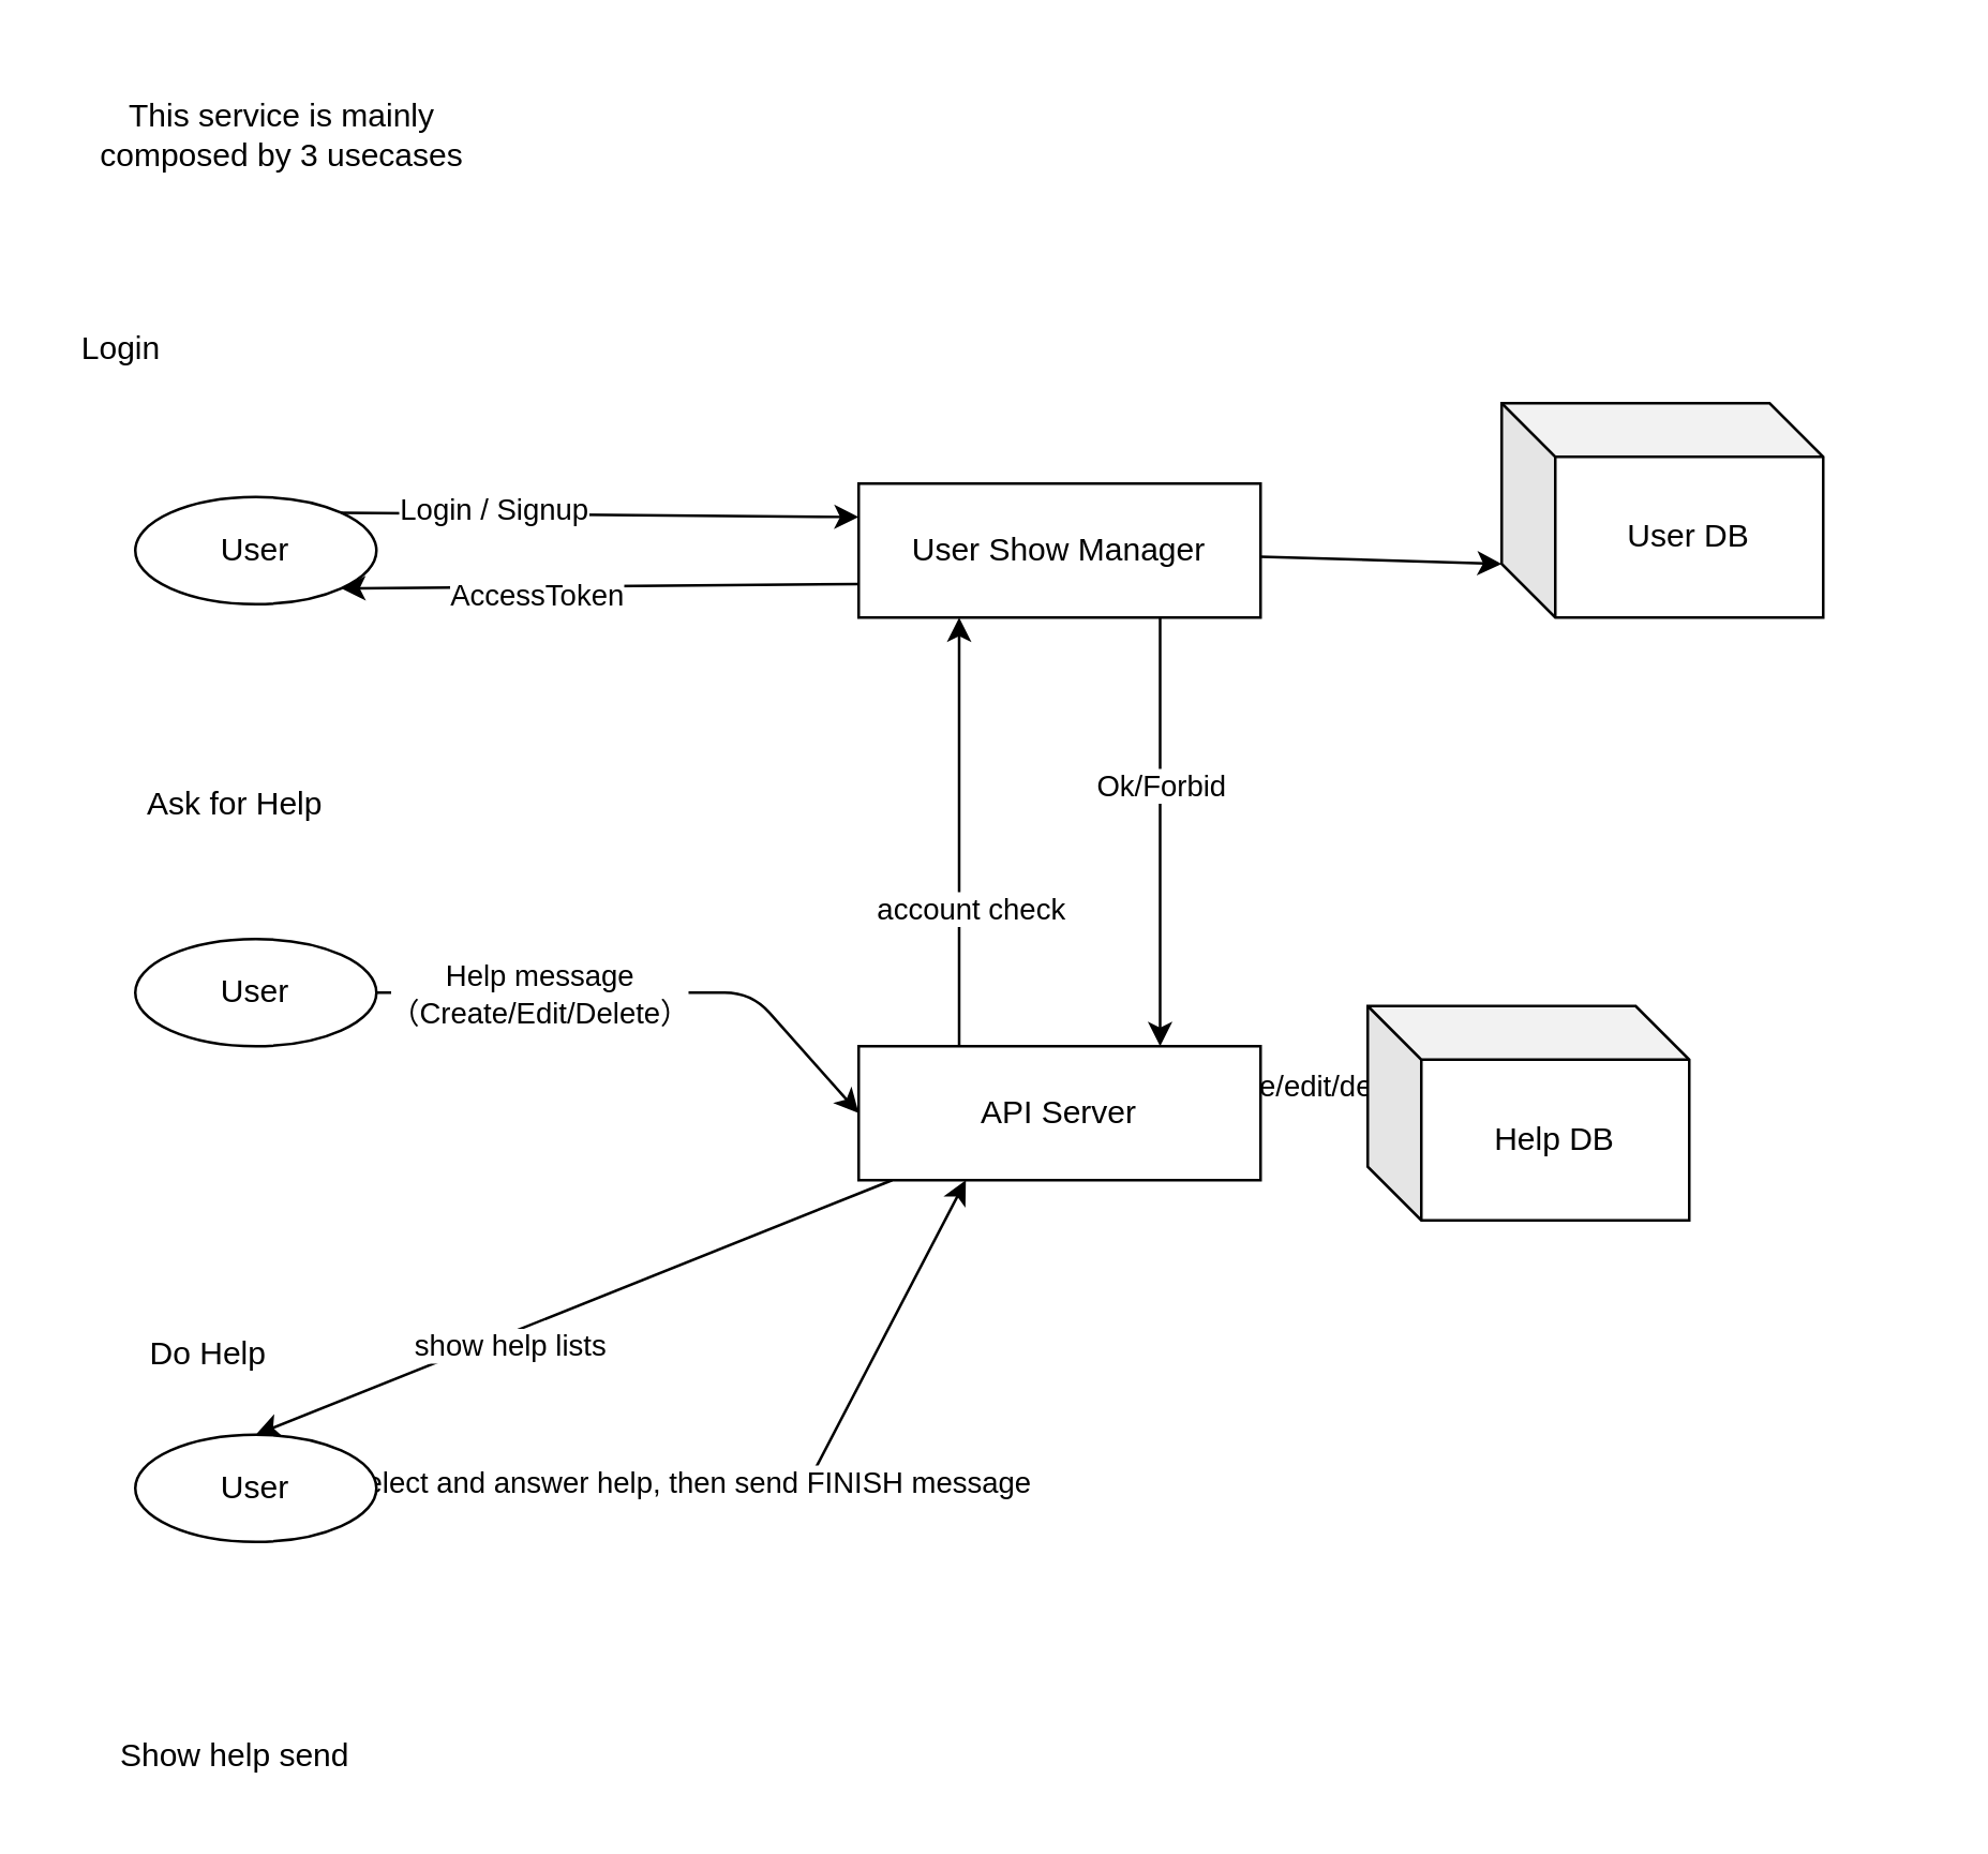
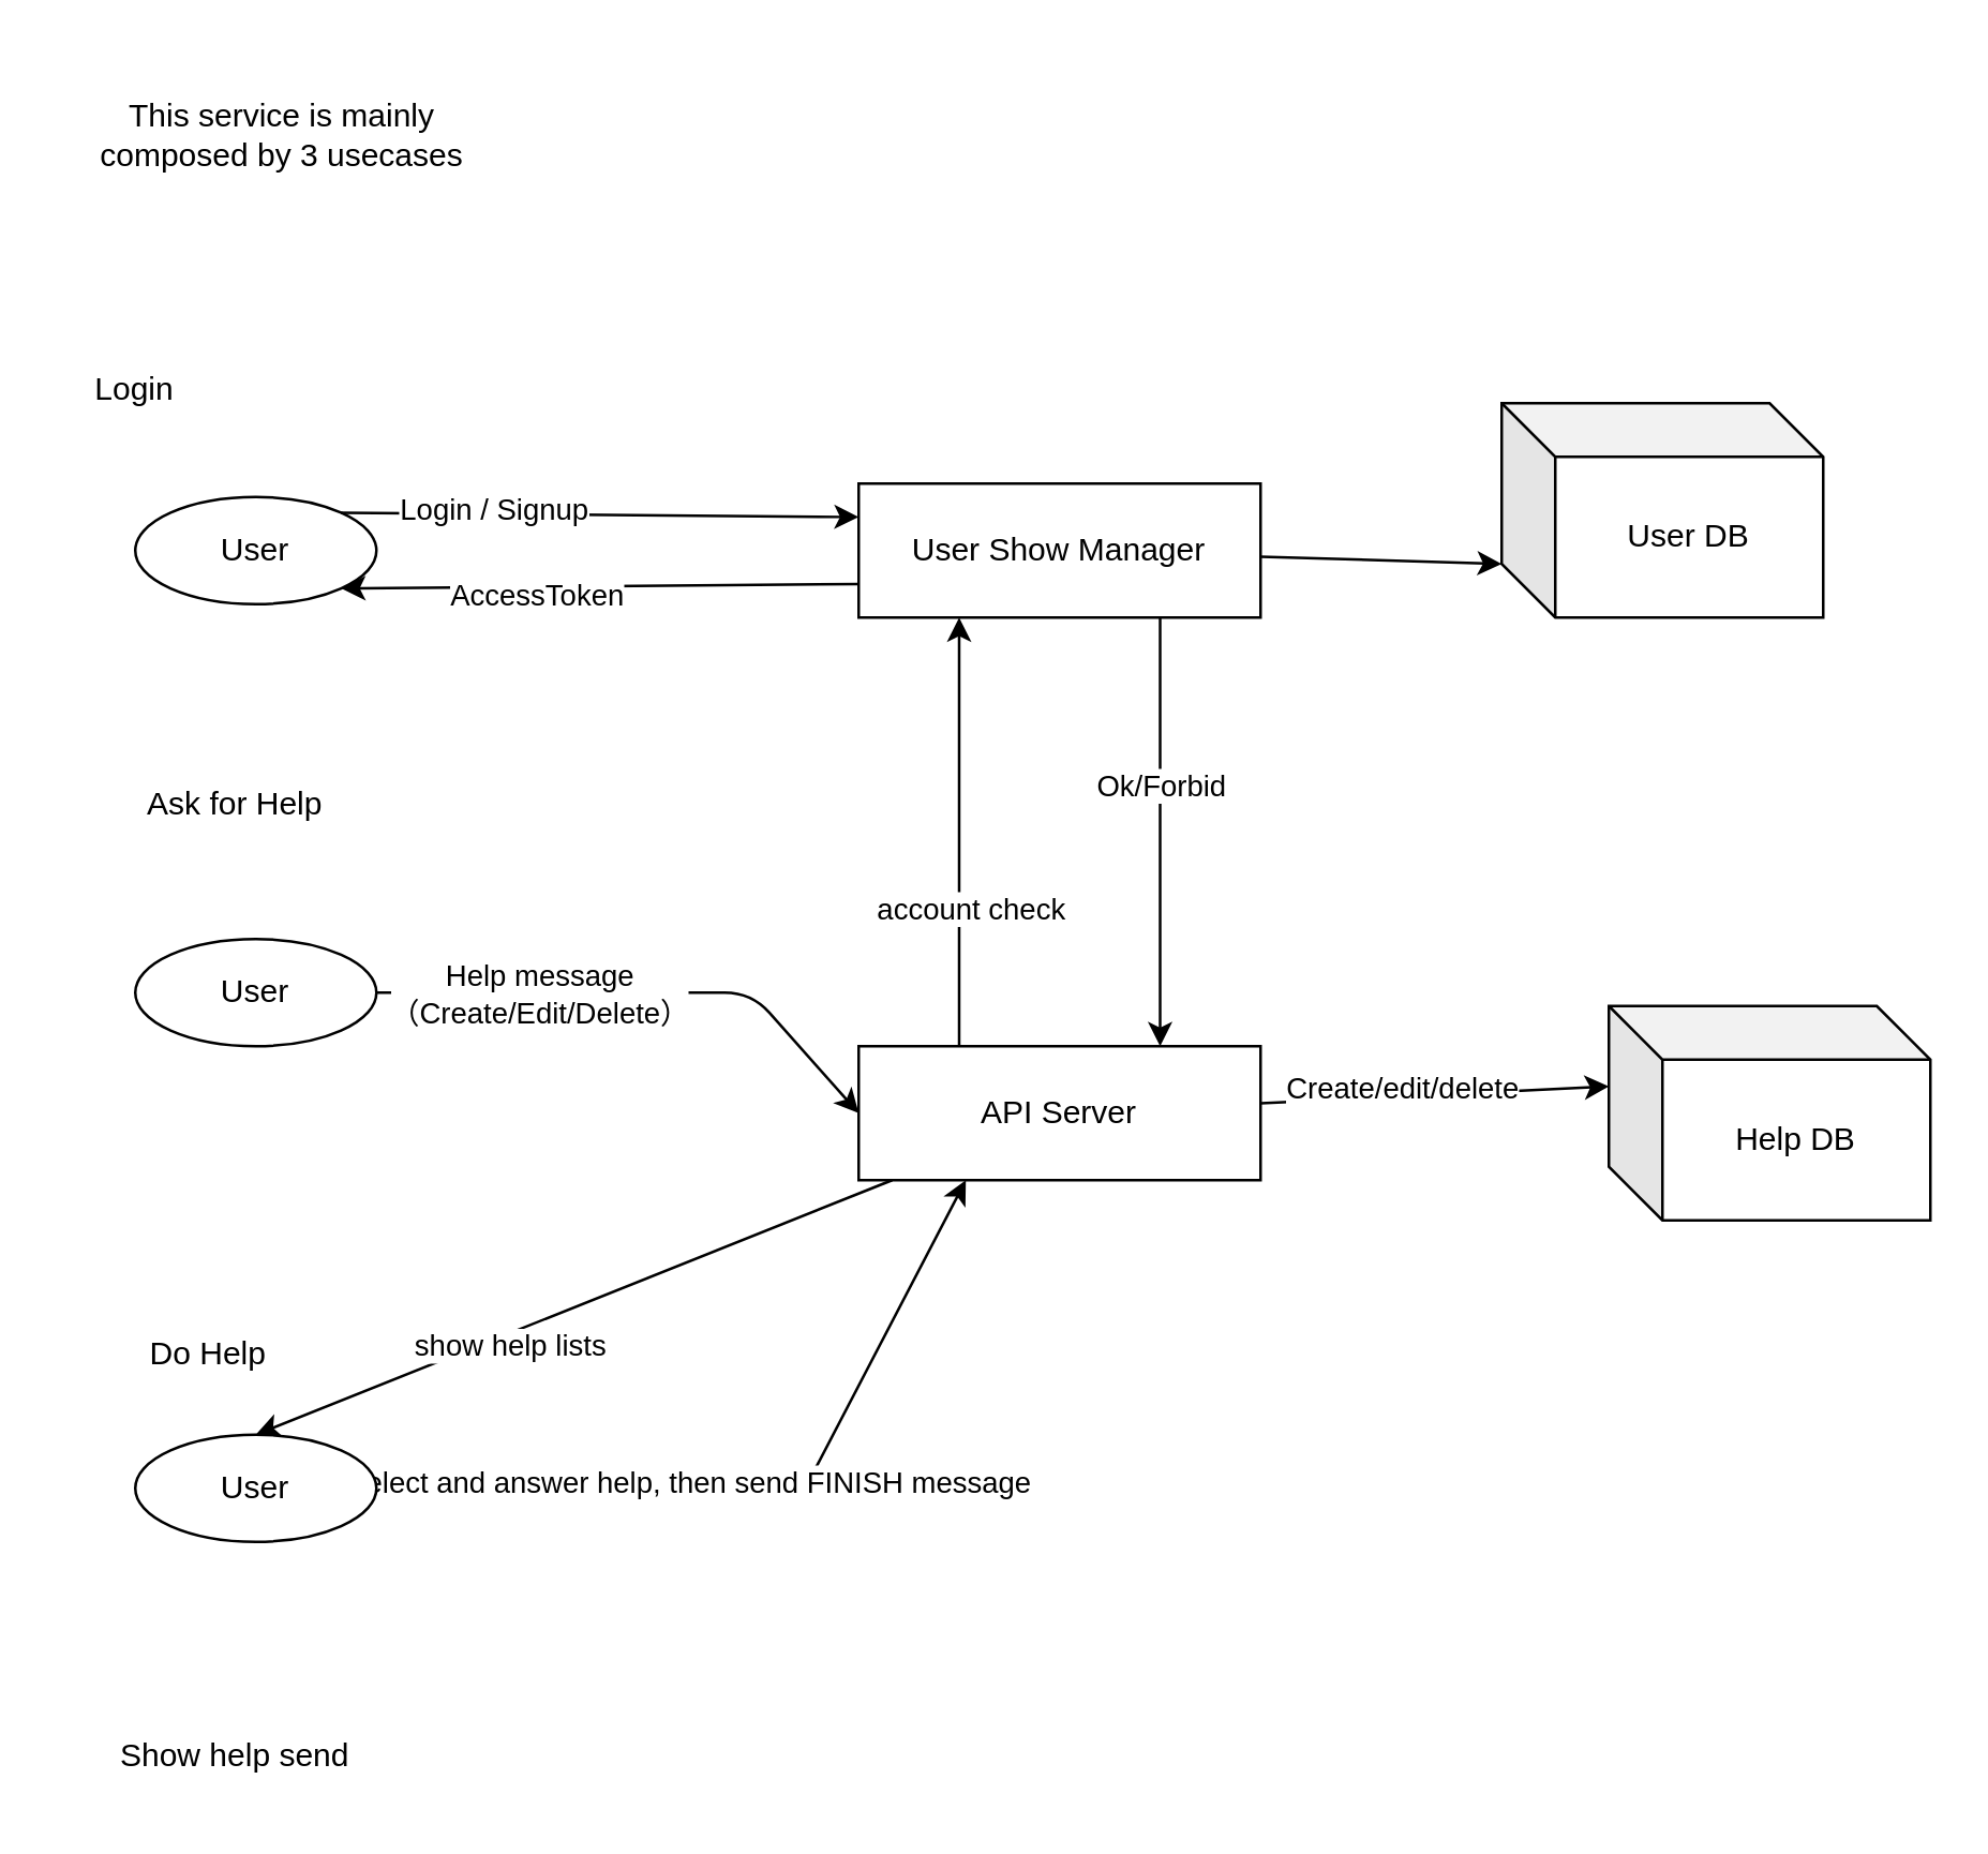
  <mxCell id="0" />
  <mxCell id="1" parent="0" />
  <mxCell id="2" style="edgeStyle=none;html=1;entryX=1;entryY=1;entryDx=0;entryDy=0;exitX=0;exitY=0.75;exitDx=0;exitDy=0;" edge="1" parent="1" source="7" target="13"><mxGeometry relative="1" as="geometry" /></mxCell>
  <mxCell id="3" value="AccessToken" style="edgeLabel;html=1;align=center;verticalAlign=middle;resizable=0;points=[];" vertex="1" connectable="0" parent="2"><mxGeometry x="0.253" y="3" relative="1" as="geometry"><mxPoint as="offset" /></mxGeometry></mxCell>
  <mxCell id="4" style="edgeStyle=none;html=1;entryX=0.75;entryY=0;entryDx=0;entryDy=0;exitX=0.75;exitY=1;exitDx=0;exitDy=0;" edge="1" parent="1" source="7" target="12"><mxGeometry relative="1" as="geometry" /></mxCell>
  <mxCell id="5" value="Ok/Forbid" style="edgeLabel;html=1;align=center;verticalAlign=middle;resizable=0;points=[];" vertex="1" connectable="0" parent="4"><mxGeometry x="-0.223" relative="1" as="geometry"><mxPoint as="offset" /></mxGeometry></mxCell>
  <mxCell id="6" style="edgeStyle=none;html=1;entryX=0;entryY=0;entryDx=0;entryDy=60;entryPerimeter=0;" edge="1" parent="1" source="7" target="25"><mxGeometry relative="1" as="geometry" /></mxCell>
  <mxCell id="7" value="User Show Manager" style="rounded=0;whiteSpace=wrap;html=1;" vertex="1" parent="1"><mxGeometry x="320" y="180" width="150" height="50" as="geometry" /></mxCell>
  <mxCell id="8" style="edgeStyle=none;html=1;entryX=0;entryY=0;entryDx=0;entryDy=30;entryPerimeter=0;" edge="1" parent="1" source="12" target="26"><mxGeometry relative="1" as="geometry" /></mxCell>
  <mxCell id="9" value="Create/edit/delete" style="edgeLabel;html=1;align=center;verticalAlign=middle;resizable=0;points=[];" vertex="1" connectable="0" parent="8"><mxGeometry x="-0.193" y="3" relative="1" as="geometry"><mxPoint as="offset" /></mxGeometry></mxCell>
  <mxCell id="10" style="edgeStyle=none;html=1;entryX=0.5;entryY=0;entryDx=0;entryDy=0;" edge="1" parent="1" source="12" target="29"><mxGeometry relative="1" as="geometry" /></mxCell>
  <mxCell id="11" value="show help lists" style="edgeLabel;html=1;align=center;verticalAlign=middle;resizable=0;points=[];" vertex="1" connectable="0" parent="10"><mxGeometry x="0.222" y="4" relative="1" as="geometry"><mxPoint as="offset" /></mxGeometry></mxCell>
  <mxCell id="12" value="API Server" style="rounded=0;whiteSpace=wrap;html=1;" vertex="1" parent="1"><mxGeometry x="320" y="390" width="150" height="50" as="geometry" /></mxCell>
  <mxCell id="13" value="User" style="ellipse;whiteSpace=wrap;html=1;" vertex="1" parent="1"><mxGeometry x="50" y="185" width="90" height="40" as="geometry" /></mxCell>
  <mxCell id="14" value="" style="endArrow=classic;html=1;exitX=1;exitY=0;exitDx=0;exitDy=0;entryX=0;entryY=0.25;entryDx=0;entryDy=0;" edge="1" parent="1" source="13" target="7"><mxGeometry width="50" height="50" relative="1" as="geometry"><mxPoint x="270" y="240" as="sourcePoint" /><mxPoint x="320" y="190" as="targetPoint" /></mxGeometry></mxCell>
  <mxCell id="15" value="Login / Signup" style="edgeLabel;html=1;align=center;verticalAlign=middle;resizable=0;points=[];" vertex="1" connectable="0" parent="14"><mxGeometry x="-0.408" y="2" relative="1" as="geometry"><mxPoint as="offset" /></mxGeometry></mxCell>
- <mxCell id="16" value="Login" style="text;html=1;strokeColor=none;fillColor=none;align=center;verticalAlign=middle;whiteSpace=wrap;rounded=0;" vertex="1" parent="1"><mxGeometry x="15" y="115" width="60" height="30" as="geometry" /></mxCell>
+ <mxCell id="16" value="Login" style="text;html=1;strokeColor=none;fillColor=none;align=center;verticalAlign=middle;whiteSpace=wrap;rounded=0;" vertex="1" parent="1"><mxGeometry x="20" y="130" width="60" height="30" as="geometry" /></mxCell>
  <mxCell id="17" value="Ask for Help" style="text;html=1;strokeColor=none;fillColor=none;align=center;verticalAlign=middle;whiteSpace=wrap;rounded=0;" vertex="1" parent="1"><mxGeometry x="40" y="285" width="95" height="30" as="geometry" /></mxCell>
  <mxCell id="18" value="This service is mainly composed by 3 usecases" style="text;html=1;strokeColor=none;fillColor=none;align=center;verticalAlign=middle;whiteSpace=wrap;rounded=0;" vertex="1" parent="1"><mxGeometry x="20" y="20" width="170" height="60" as="geometry" /></mxCell>
  <mxCell id="19" value="Do Help" style="text;html=1;strokeColor=none;fillColor=none;align=center;verticalAlign=middle;whiteSpace=wrap;rounded=0;" vertex="1" parent="1"><mxGeometry x="30" y="490" width="95" height="30" as="geometry" /></mxCell>
  <mxCell id="20" style="edgeStyle=none;html=1;entryX=0;entryY=0.5;entryDx=0;entryDy=0;" edge="1" parent="1" source="22" target="12"><mxGeometry relative="1" as="geometry"><Array as="points"><mxPoint x="280" y="370" /></Array></mxGeometry></mxCell>
  <mxCell id="21" value="Help message&lt;br&gt;（Create/Edit/Delete）" style="edgeLabel;html=1;align=center;verticalAlign=middle;resizable=0;points=[];" vertex="1" connectable="0" parent="20"><mxGeometry x="-0.56" relative="1" as="geometry"><mxPoint x="16" as="offset" /></mxGeometry></mxCell>
  <mxCell id="22" value="User" style="ellipse;whiteSpace=wrap;html=1;" vertex="1" parent="1"><mxGeometry x="50" y="350" width="90" height="40" as="geometry" /></mxCell>
  <mxCell id="23" value="" style="endArrow=classic;html=1;entryX=0.25;entryY=1;entryDx=0;entryDy=0;exitX=0.25;exitY=0;exitDx=0;exitDy=0;" edge="1" parent="1" source="12" target="7"><mxGeometry width="50" height="50" relative="1" as="geometry"><mxPoint x="340" y="380" as="sourcePoint" /><mxPoint x="390" y="330" as="targetPoint" /></mxGeometry></mxCell>
  <mxCell id="24" value="account check" style="edgeLabel;html=1;align=center;verticalAlign=middle;resizable=0;points=[];" vertex="1" connectable="0" parent="23"><mxGeometry x="-0.355" y="-4" relative="1" as="geometry"><mxPoint as="offset" /></mxGeometry></mxCell>
  <mxCell id="25" value="User DB" style="shape=cube;whiteSpace=wrap;html=1;boundedLbl=1;backgroundOutline=1;darkOpacity=0.05;darkOpacity2=0.1;" vertex="1" parent="1"><mxGeometry x="560" y="150" width="120" height="80" as="geometry" /></mxCell>
- <mxCell id="26" value="Help DB" style="shape=cube;whiteSpace=wrap;html=1;boundedLbl=1;backgroundOutline=1;darkOpacity=0.05;darkOpacity2=0.1;" vertex="1" parent="1"><mxGeometry x="510" y="375" width="120" height="80" as="geometry" /></mxCell>
+ <mxCell id="26" value="Help DB" style="shape=cube;whiteSpace=wrap;html=1;boundedLbl=1;backgroundOutline=1;darkOpacity=0.05;darkOpacity2=0.1;" vertex="1" parent="1"><mxGeometry x="600" y="375" width="120" height="80" as="geometry" /></mxCell>
  <mxCell id="27" style="edgeStyle=none;html=1;" edge="1" parent="1" source="29"><mxGeometry relative="1" as="geometry"><mxPoint x="360" y="440" as="targetPoint" /><Array as="points"><mxPoint x="300" y="555" /></Array></mxGeometry></mxCell>
  <mxCell id="28" value="select and answer help, then send FINISH message&amp;nbsp;" style="edgeLabel;html=1;align=center;verticalAlign=middle;resizable=0;points=[];" vertex="1" connectable="0" parent="27"><mxGeometry x="-0.187" y="3" relative="1" as="geometry"><mxPoint as="offset" /></mxGeometry></mxCell>
  <mxCell id="29" value="User" style="ellipse;whiteSpace=wrap;html=1;" vertex="1" parent="1"><mxGeometry x="50" y="535" width="90" height="40" as="geometry" /></mxCell>
  <mxCell id="30" value="Show help send" style="text;html=1;strokeColor=none;fillColor=none;align=center;verticalAlign=middle;whiteSpace=wrap;rounded=0;" vertex="1" parent="1"><mxGeometry x="40" y="640" width="95" height="30" as="geometry" /></mxCell>
